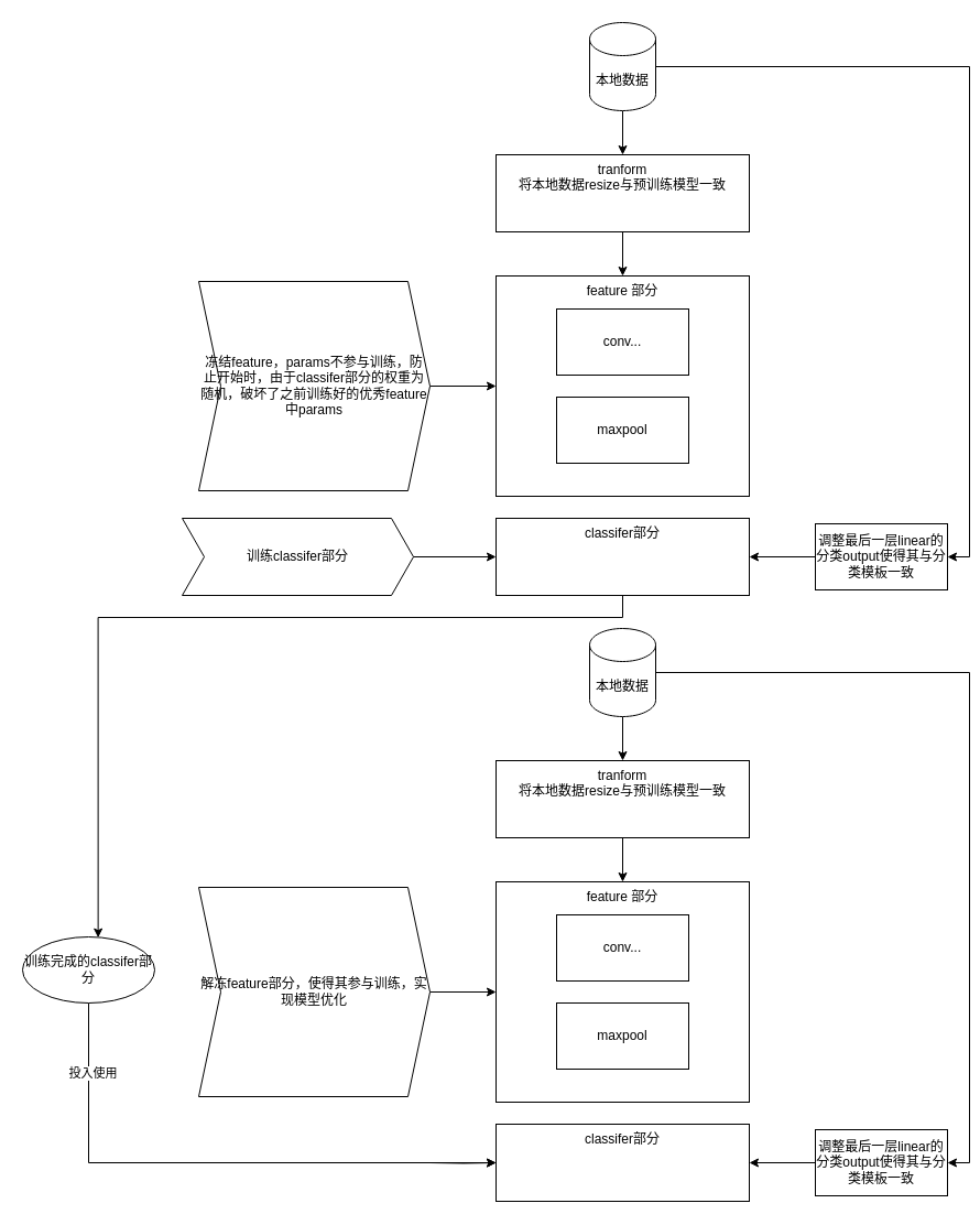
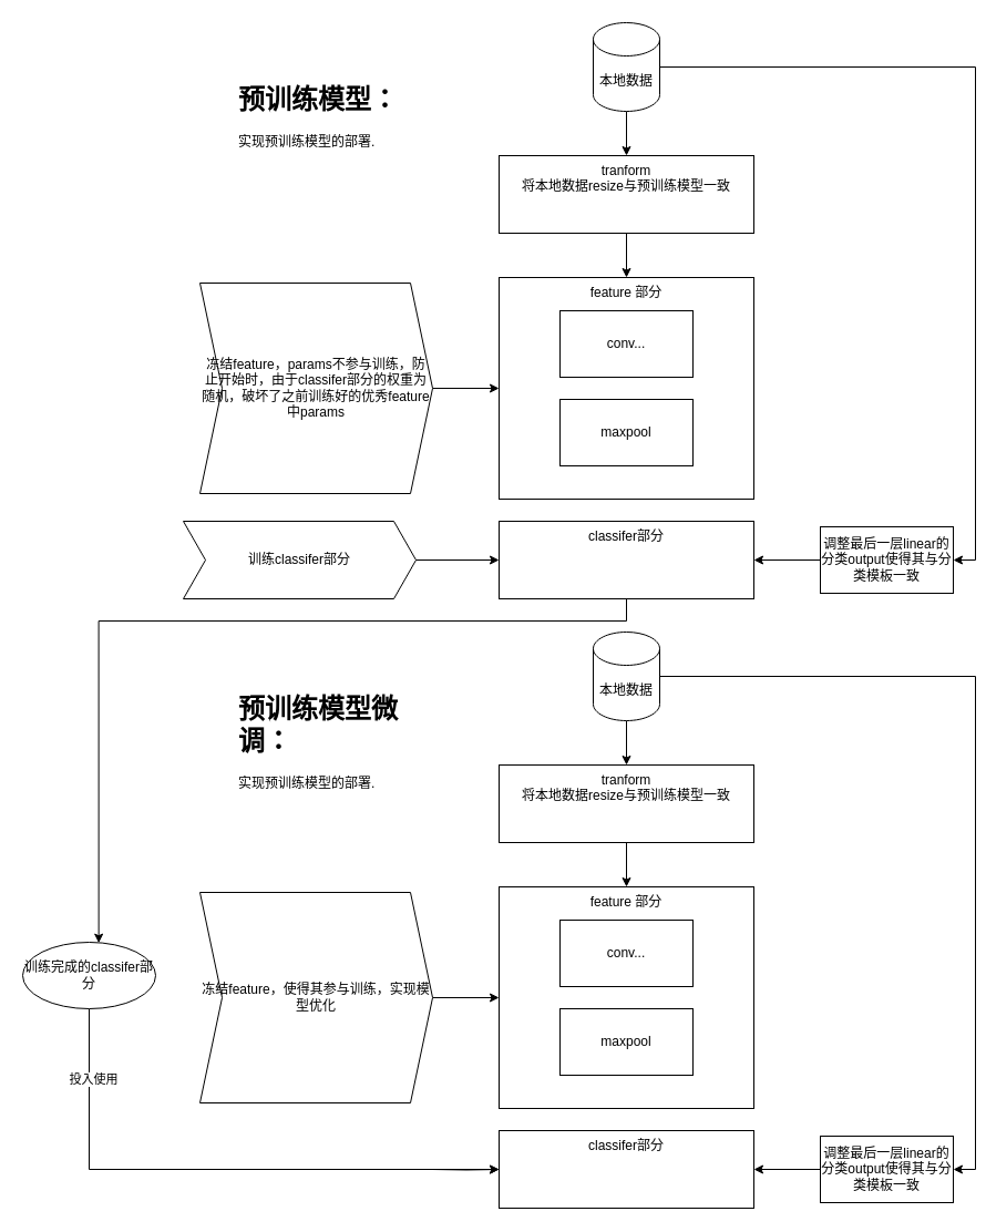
  <mxCell id="0" />
  <mxCell id="1" parent="0" />
  <mxCell id="2" value="feature 部分&lt;div&gt;&lt;br/&gt;&lt;/div&gt;" style="rounded=0;whiteSpace=wrap;html=1;verticalAlign=top;" parent="1" vertex="1"><mxGeometry x="450" y="250" width="230" height="200" as="geometry" /></mxCell>
  <mxCell id="3" style="edgeStyle=orthogonalEdgeStyle;rounded=0;orthogonalLoop=1;jettySize=auto;html=1;entryX=0.5;entryY=0;entryDx=0;entryDy=0;" parent="1" source="4" target="2" edge="1"><mxGeometry relative="1" as="geometry" /></mxCell>
  <mxCell id="4" value="tranform&lt;br&gt;将本地数据resize与预训练模型一致&lt;br&gt;&lt;div&gt;&lt;br&gt;&lt;/div&gt;" style="rounded=0;whiteSpace=wrap;html=1;verticalAlign=top;" parent="1" vertex="1"><mxGeometry x="450" y="140" width="230" height="70" as="geometry" /></mxCell>
  <mxCell id="5" value="conv..." style="rounded=0;whiteSpace=wrap;html=1;" parent="1" vertex="1"><mxGeometry x="505" y="280" width="120" height="60" as="geometry" /></mxCell>
  <mxCell id="6" value="maxpool" style="rounded=0;whiteSpace=wrap;html=1;" parent="1" vertex="1"><mxGeometry x="505" y="360" width="120" height="60" as="geometry" /></mxCell>
  <mxCell id="7" style="edgeStyle=orthogonalEdgeStyle;rounded=0;orthogonalLoop=1;jettySize=auto;html=1;" parent="1" source="9" target="4" edge="1"><mxGeometry relative="1" as="geometry" /></mxCell>
  <mxCell id="8" style="edgeStyle=orthogonalEdgeStyle;rounded=0;orthogonalLoop=1;jettySize=auto;html=1;entryX=1;entryY=0.5;entryDx=0;entryDy=0;" parent="1" source="9" target="12" edge="1"><mxGeometry relative="1" as="geometry"><mxPoint x="800" y="100" as="sourcePoint" /><mxPoint x="915" y="505" as="targetPoint" /></mxGeometry></mxCell>
  <mxCell id="9" value="本地数据" style="shape=cylinder3;whiteSpace=wrap;html=1;boundedLbl=1;backgroundOutline=1;size=15;" parent="1" vertex="1"><mxGeometry x="535" y="20" width="60" height="80" as="geometry" /></mxCell>
  <mxCell id="10" value="classifer部分&lt;div&gt;&lt;br&gt;&lt;/div&gt;" style="rounded=0;whiteSpace=wrap;html=1;verticalAlign=top;" parent="1" vertex="1"><mxGeometry x="450" y="470" width="230" height="70" as="geometry" /></mxCell>
  <mxCell id="11" style="edgeStyle=orthogonalEdgeStyle;rounded=0;orthogonalLoop=1;jettySize=auto;html=1;exitX=0;exitY=0.5;exitDx=0;exitDy=0;" parent="1" source="12" target="10" edge="1"><mxGeometry relative="1" as="geometry" /></mxCell>
  <mxCell id="12" value="调整最后一层linear的分类output使得其与分类模板一致" style="rounded=0;whiteSpace=wrap;html=1;" parent="1" vertex="1"><mxGeometry x="740" y="475" width="120" height="60" as="geometry" /></mxCell>
  <mxCell id="13" style="edgeStyle=orthogonalEdgeStyle;rounded=0;orthogonalLoop=1;jettySize=auto;html=1;" parent="1" source="14" target="2" edge="1"><mxGeometry relative="1" as="geometry" /></mxCell>
  <mxCell id="14" value="冻结feature，params不参与训练，防止开始时，由于classifer部分的权重为随机，破坏了之前训练好的优秀feature 中params" style="shape=step;perimeter=stepPerimeter;whiteSpace=wrap;html=1;fixedSize=1;" parent="1" vertex="1"><mxGeometry x="180" y="255" width="210" height="190" as="geometry" /></mxCell>
+ <mxCell id="15" value="&lt;h1&gt;预训练模型：&lt;/h1&gt;&lt;p&gt;实现预训练模型的部署.&lt;/p&gt;" style="text;html=1;spacing=5;spacingTop=-20;whiteSpace=wrap;overflow=hidden;rounded=0;" vertex="1" parent="1"><mxGeometry x="210" y="70" width="190" height="120" as="geometry" /></mxCell>
  <mxCell id="16" style="edgeStyle=orthogonalEdgeStyle;rounded=0;orthogonalLoop=1;jettySize=auto;html=1;entryX=0;entryY=0.5;entryDx=0;entryDy=0;" edge="1" parent="1" source="17" target="10"><mxGeometry relative="1" as="geometry" /></mxCell>
  <mxCell id="17" value="训练classifer部分" style="shape=step;perimeter=stepPerimeter;whiteSpace=wrap;html=1;fixedSize=1;" vertex="1" parent="1"><mxGeometry x="165" y="470" width="210" height="70" as="geometry" /></mxCell>
  <mxCell id="18" value="feature 部分&lt;div&gt;&lt;br/&gt;&lt;/div&gt;" style="rounded=0;whiteSpace=wrap;html=1;verticalAlign=top;" vertex="1" parent="1"><mxGeometry x="450" y="800" width="230" height="200" as="geometry" /></mxCell>
  <mxCell id="19" style="edgeStyle=orthogonalEdgeStyle;rounded=0;orthogonalLoop=1;jettySize=auto;html=1;entryX=0.5;entryY=0;entryDx=0;entryDy=0;" edge="1" parent="1" source="20" target="18"><mxGeometry relative="1" as="geometry" /></mxCell>
  <mxCell id="20" value="tranform&lt;br&gt;将本地数据resize与预训练模型一致&lt;br&gt;&lt;div&gt;&lt;br&gt;&lt;/div&gt;" style="rounded=0;whiteSpace=wrap;html=1;verticalAlign=top;" vertex="1" parent="1"><mxGeometry x="450" y="690" width="230" height="70" as="geometry" /></mxCell>
  <mxCell id="21" value="conv..." style="rounded=0;whiteSpace=wrap;html=1;" vertex="1" parent="1"><mxGeometry x="505" y="830" width="120" height="60" as="geometry" /></mxCell>
  <mxCell id="22" value="maxpool" style="rounded=0;whiteSpace=wrap;html=1;" vertex="1" parent="1"><mxGeometry x="505" y="910" width="120" height="60" as="geometry" /></mxCell>
  <mxCell id="23" style="edgeStyle=orthogonalEdgeStyle;rounded=0;orthogonalLoop=1;jettySize=auto;html=1;" edge="1" parent="1" source="25" target="20"><mxGeometry relative="1" as="geometry" /></mxCell>
  <mxCell id="24" style="edgeStyle=orthogonalEdgeStyle;rounded=0;orthogonalLoop=1;jettySize=auto;html=1;entryX=1;entryY=0.5;entryDx=0;entryDy=0;" edge="1" parent="1" source="25" target="28"><mxGeometry relative="1" as="geometry"><mxPoint x="800" y="650" as="sourcePoint" /><mxPoint x="915" y="1055" as="targetPoint" /></mxGeometry></mxCell>
  <mxCell id="25" value="本地数据" style="shape=cylinder3;whiteSpace=wrap;html=1;boundedLbl=1;backgroundOutline=1;size=15;" vertex="1" parent="1"><mxGeometry x="535" y="570" width="60" height="80" as="geometry" /></mxCell>
  <mxCell id="26" value="classifer部分&lt;div&gt;&lt;br&gt;&lt;/div&gt;" style="rounded=0;whiteSpace=wrap;html=1;verticalAlign=top;" vertex="1" parent="1"><mxGeometry x="450" y="1020" width="230" height="70" as="geometry" /></mxCell>
  <mxCell id="27" style="edgeStyle=orthogonalEdgeStyle;rounded=0;orthogonalLoop=1;jettySize=auto;html=1;exitX=0;exitY=0.5;exitDx=0;exitDy=0;" edge="1" parent="1" source="28" target="26"><mxGeometry relative="1" as="geometry" /></mxCell>
  <mxCell id="28" value="调整最后一层linear的分类output使得其与分类模板一致" style="rounded=0;whiteSpace=wrap;html=1;" vertex="1" parent="1"><mxGeometry x="740" y="1025" width="120" height="60" as="geometry" /></mxCell>
  <mxCell id="29" style="edgeStyle=orthogonalEdgeStyle;rounded=0;orthogonalLoop=1;jettySize=auto;html=1;" edge="1" parent="1" source="30" target="18"><mxGeometry relative="1" as="geometry" /></mxCell>
- <mxCell id="30" value="解冻feature部分，使得其参与训练，实现模型优化" style="shape=step;perimeter=stepPerimeter;whiteSpace=wrap;html=1;fixedSize=1;" vertex="1" parent="1"><mxGeometry x="180" y="805" width="210" height="190" as="geometry" /></mxCell>
+ <mxCell id="30" value="冻结feature，使得其参与训练，实现模型优化" style="shape=step;perimeter=stepPerimeter;whiteSpace=wrap;html=1;fixedSize=1;" vertex="1" parent="1"><mxGeometry x="180" y="805" width="210" height="190" as="geometry" /></mxCell>
+ <mxCell id="31" value="&lt;h1&gt;预训练模型微调：&lt;/h1&gt;&lt;p&gt;实现预训练模型的部署.&lt;/p&gt;" style="text;html=1;spacing=5;spacingTop=-20;whiteSpace=wrap;overflow=hidden;rounded=0;" vertex="1" parent="1"><mxGeometry x="210" y="620" width="190" height="120" as="geometry" /></mxCell>
  <mxCell id="32" style="edgeStyle=orthogonalEdgeStyle;rounded=0;orthogonalLoop=1;jettySize=auto;html=1;entryX=0;entryY=0.5;entryDx=0;entryDy=0;" edge="1" parent="1" target="26"><mxGeometry relative="1" as="geometry"><mxPoint x="390" y="1055" as="sourcePoint" /></mxGeometry></mxCell>
  <mxCell id="33" style="edgeStyle=orthogonalEdgeStyle;rounded=0;orthogonalLoop=1;jettySize=auto;html=1;exitX=0.5;exitY=1;exitDx=0;exitDy=0;entryX=0;entryY=0.5;entryDx=0;entryDy=0;" edge="1" parent="1" source="35" target="26"><mxGeometry relative="1" as="geometry" /></mxCell>
  <mxCell id="34" value="投入使用" style="edgeLabel;html=1;align=center;verticalAlign=middle;resizable=0;points=[];" vertex="1" connectable="0" parent="33"><mxGeometry x="-0.757" y="3" relative="1" as="geometry"><mxPoint as="offset" /></mxGeometry></mxCell>
  <mxCell id="35" value="训练完成的classifer部分" style="ellipse;whiteSpace=wrap;html=1;" vertex="1" parent="1"><mxGeometry x="20" y="850" width="120" height="60" as="geometry" /></mxCell>
  <mxCell id="36" style="edgeStyle=orthogonalEdgeStyle;rounded=0;orthogonalLoop=1;jettySize=auto;html=1;entryX=0.572;entryY=0.011;entryDx=0;entryDy=0;entryPerimeter=0;" edge="1" parent="1" source="10" target="35"><mxGeometry relative="1" as="geometry"><Array as="points"><mxPoint x="565" y="560" /><mxPoint x="89" y="560" /></Array></mxGeometry></mxCell>
